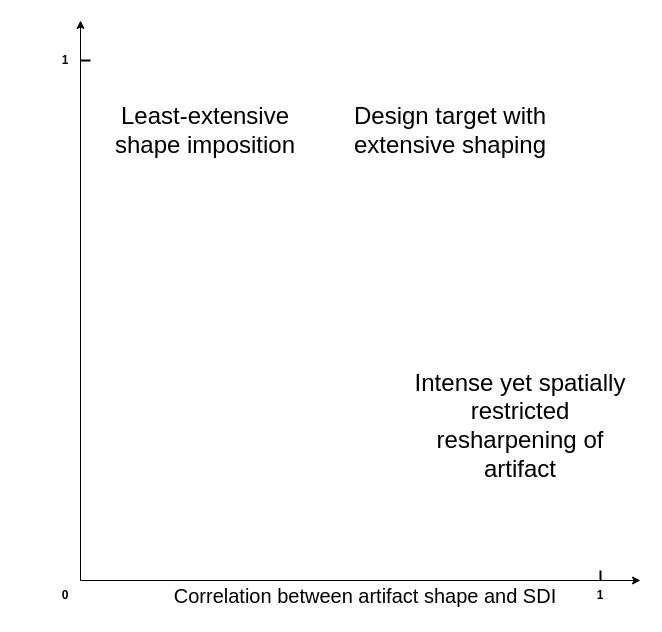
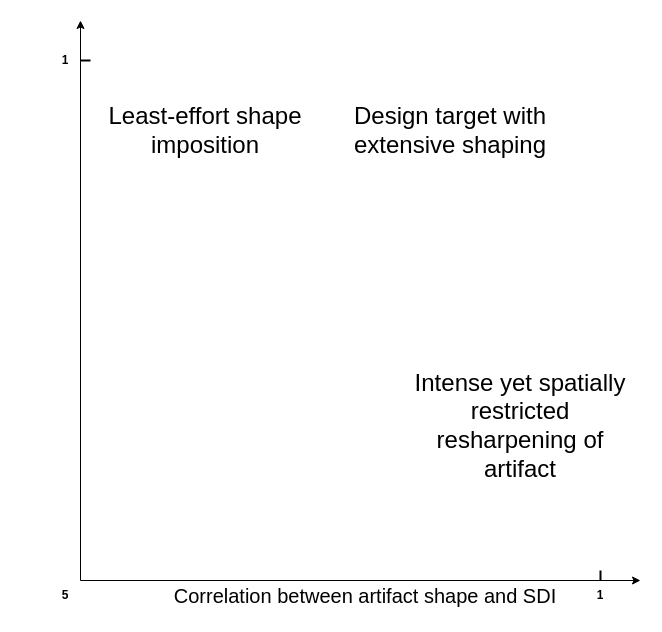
  <mxCell id="0" />
  <mxCell id="1" parent="0" />
  <mxCell id="2" value="&lt;font size=&quot;1&quot; style=&quot;&quot;&gt;&lt;b style=&quot;font-size: 12px;&quot;&gt;1&lt;/b&gt;&lt;/font&gt;" style="text;strokeColor=none;fillColor=none;align=center;verticalAlign=middle;spacingLeft=4;spacingRight=4;overflow=hidden;points=[[0,0.5],[1,0.5]];portConstraint=eastwest;rotatable=0;whiteSpace=wrap;html=1;fontSize=8;" parent="1" vertex="1"><mxGeometry x="560" y="580" width="80" height="30" as="geometry" /></mxCell>
  <mxCell id="3" value="" style="endArrow=classic;html=1;rounded=0;" parent="1" edge="1"><mxGeometry width="50" height="50" relative="1" as="geometry"><mxPoint x="80" y="580" as="sourcePoint" /><mxPoint x="640" y="580" as="targetPoint" /></mxGeometry></mxCell>
  <mxCell id="4" value="" style="endArrow=classic;html=1;rounded=0;" parent="1" edge="1"><mxGeometry width="50" height="50" relative="1" as="geometry"><mxPoint x="80" y="580" as="sourcePoint" /><mxPoint x="80" y="20" as="targetPoint" /></mxGeometry></mxCell>
  <mxCell id="5" value="&lt;font style=&quot;font-size: 20px;&quot;&gt;Correlation between artifact shape and SDI&lt;/font&gt;" style="text;html=1;strokeColor=none;fillColor=none;align=center;verticalAlign=middle;whiteSpace=wrap;rounded=0;" parent="1" vertex="1"><mxGeometry x="160" y="580" width="410" height="30" as="geometry" /></mxCell>
  <mxCell id="6" value="&lt;p style=&quot;margin-top: 0pt; margin-bottom: 0pt; margin-left: 0in; direction: ltr; unicode-bidi: embed; word-break: normal;&quot;&gt;&lt;font style=&quot;font-size: 24px;&quot;&gt;Design target with extensive shaping&lt;/font&gt;&lt;/p&gt;" style="text;html=1;strokeColor=none;fillColor=none;align=center;verticalAlign=middle;whiteSpace=wrap;rounded=0;" parent="1" vertex="1"><mxGeometry x="340" y="70" width="220" height="120" as="geometry" /></mxCell>
  <mxCell id="7" value="&lt;p style=&quot;margin-top: 0pt; margin-bottom: 0pt; margin-left: 0in; direction: ltr; unicode-bidi: embed; word-break: normal; font-size: 24px;&quot;&gt;&lt;font style=&quot;font-size: 24px;&quot;&gt;Intense yet spatially restricted resharpening of artifact&lt;/font&gt;&lt;/p&gt;&lt;div style=&quot;font-size: 24px;&quot;&gt;&lt;br&gt;&lt;/div&gt;" style="text;html=1;strokeColor=none;fillColor=none;align=center;verticalAlign=middle;whiteSpace=wrap;rounded=0;" parent="1" vertex="1"><mxGeometry x="410" y="380" width="220" height="120" as="geometry" /></mxCell>
- <mxCell id="8" value="&lt;p style=&quot;margin-top: 0pt; margin-bottom: 0pt; margin-left: 0in; direction: ltr; unicode-bidi: embed; word-break: normal;&quot;&gt;&lt;span style=&quot;font-size: 24px;&quot;&gt;Least-extensive shape imposition&lt;/span&gt;&lt;/p&gt;" style="text;html=1;strokeColor=none;fillColor=none;align=center;verticalAlign=middle;whiteSpace=wrap;rounded=0;" parent="1" vertex="1"><mxGeometry x="95" y="70" width="220" height="120" as="geometry" /></mxCell>
+ <mxCell id="8" value="&lt;p style=&quot;margin-top: 0pt; margin-bottom: 0pt; margin-left: 0in; direction: ltr; unicode-bidi: embed; word-break: normal;&quot;&gt;&lt;span style=&quot;font-size: 24px;&quot;&gt;Least-effort shape imposition&lt;/span&gt;&lt;/p&gt;" style="text;html=1;strokeColor=none;fillColor=none;align=center;verticalAlign=middle;whiteSpace=wrap;rounded=0;" parent="1" vertex="1"><mxGeometry x="95" y="70" width="220" height="120" as="geometry" /></mxCell>
  <mxCell id="9" value="" style="endArrow=none;html=1;rounded=0;" parent="1" edge="1"><mxGeometry width="50" height="50" relative="1" as="geometry"><mxPoint x="600" y="580" as="sourcePoint" /><mxPoint x="600" y="580" as="targetPoint" /></mxGeometry></mxCell>
  <mxCell id="10" value="" style="endArrow=none;html=1;rounded=0;strokeWidth=2;" parent="1" edge="1"><mxGeometry width="50" height="50" relative="1" as="geometry"><mxPoint x="600" y="580" as="sourcePoint" /><mxPoint x="600" y="570" as="targetPoint" /></mxGeometry></mxCell>
  <mxCell id="11" value="" style="endArrow=none;html=1;rounded=0;strokeWidth=2;" parent="1" edge="1"><mxGeometry width="50" height="50" relative="1" as="geometry"><mxPoint x="80" y="60" as="sourcePoint" /><mxPoint x="90" y="60" as="targetPoint" /></mxGeometry></mxCell>
  <mxCell id="12" value="&lt;font style=&quot;font-size: 12px;&quot;&gt;&lt;b style=&quot;font-size: 12px;&quot;&gt;1&lt;/b&gt;&lt;/font&gt;" style="text;strokeColor=none;fillColor=none;align=center;verticalAlign=middle;spacingLeft=4;spacingRight=4;overflow=hidden;points=[[0,0.5],[1,0.5]];portConstraint=eastwest;rotatable=0;whiteSpace=wrap;html=1;fontSize=12;" parent="1" vertex="1"><mxGeometry x="20" y="40" width="90" height="40" as="geometry" /></mxCell>
- <mxCell id="13" value="&lt;font size=&quot;1&quot; style=&quot;&quot;&gt;&lt;b style=&quot;font-size: 12px;&quot;&gt;0&lt;/b&gt;&lt;/font&gt;" style="text;strokeColor=none;fillColor=none;align=center;verticalAlign=middle;spacingLeft=4;spacingRight=4;overflow=hidden;points=[[0,0.5],[1,0.5]];portConstraint=eastwest;rotatable=0;whiteSpace=wrap;html=1;fontSize=8;" vertex="1" parent="1"><mxGeometry x="25" y="580" width="80" height="30" as="geometry" /></mxCell>
+ <mxCell id="13" value="&lt;font size=&quot;1&quot; style=&quot;&quot;&gt;&lt;b style=&quot;font-size: 12px;&quot;&gt;5&lt;/b&gt;&lt;/font&gt;" style="text;strokeColor=none;fillColor=none;align=center;verticalAlign=middle;spacingLeft=4;spacingRight=4;overflow=hidden;points=[[0,0.5],[1,0.5]];portConstraint=eastwest;rotatable=0;whiteSpace=wrap;html=1;fontSize=8;" vertex="1" parent="1"><mxGeometry x="25" y="580" width="80" height="30" as="geometry" /></mxCell>
